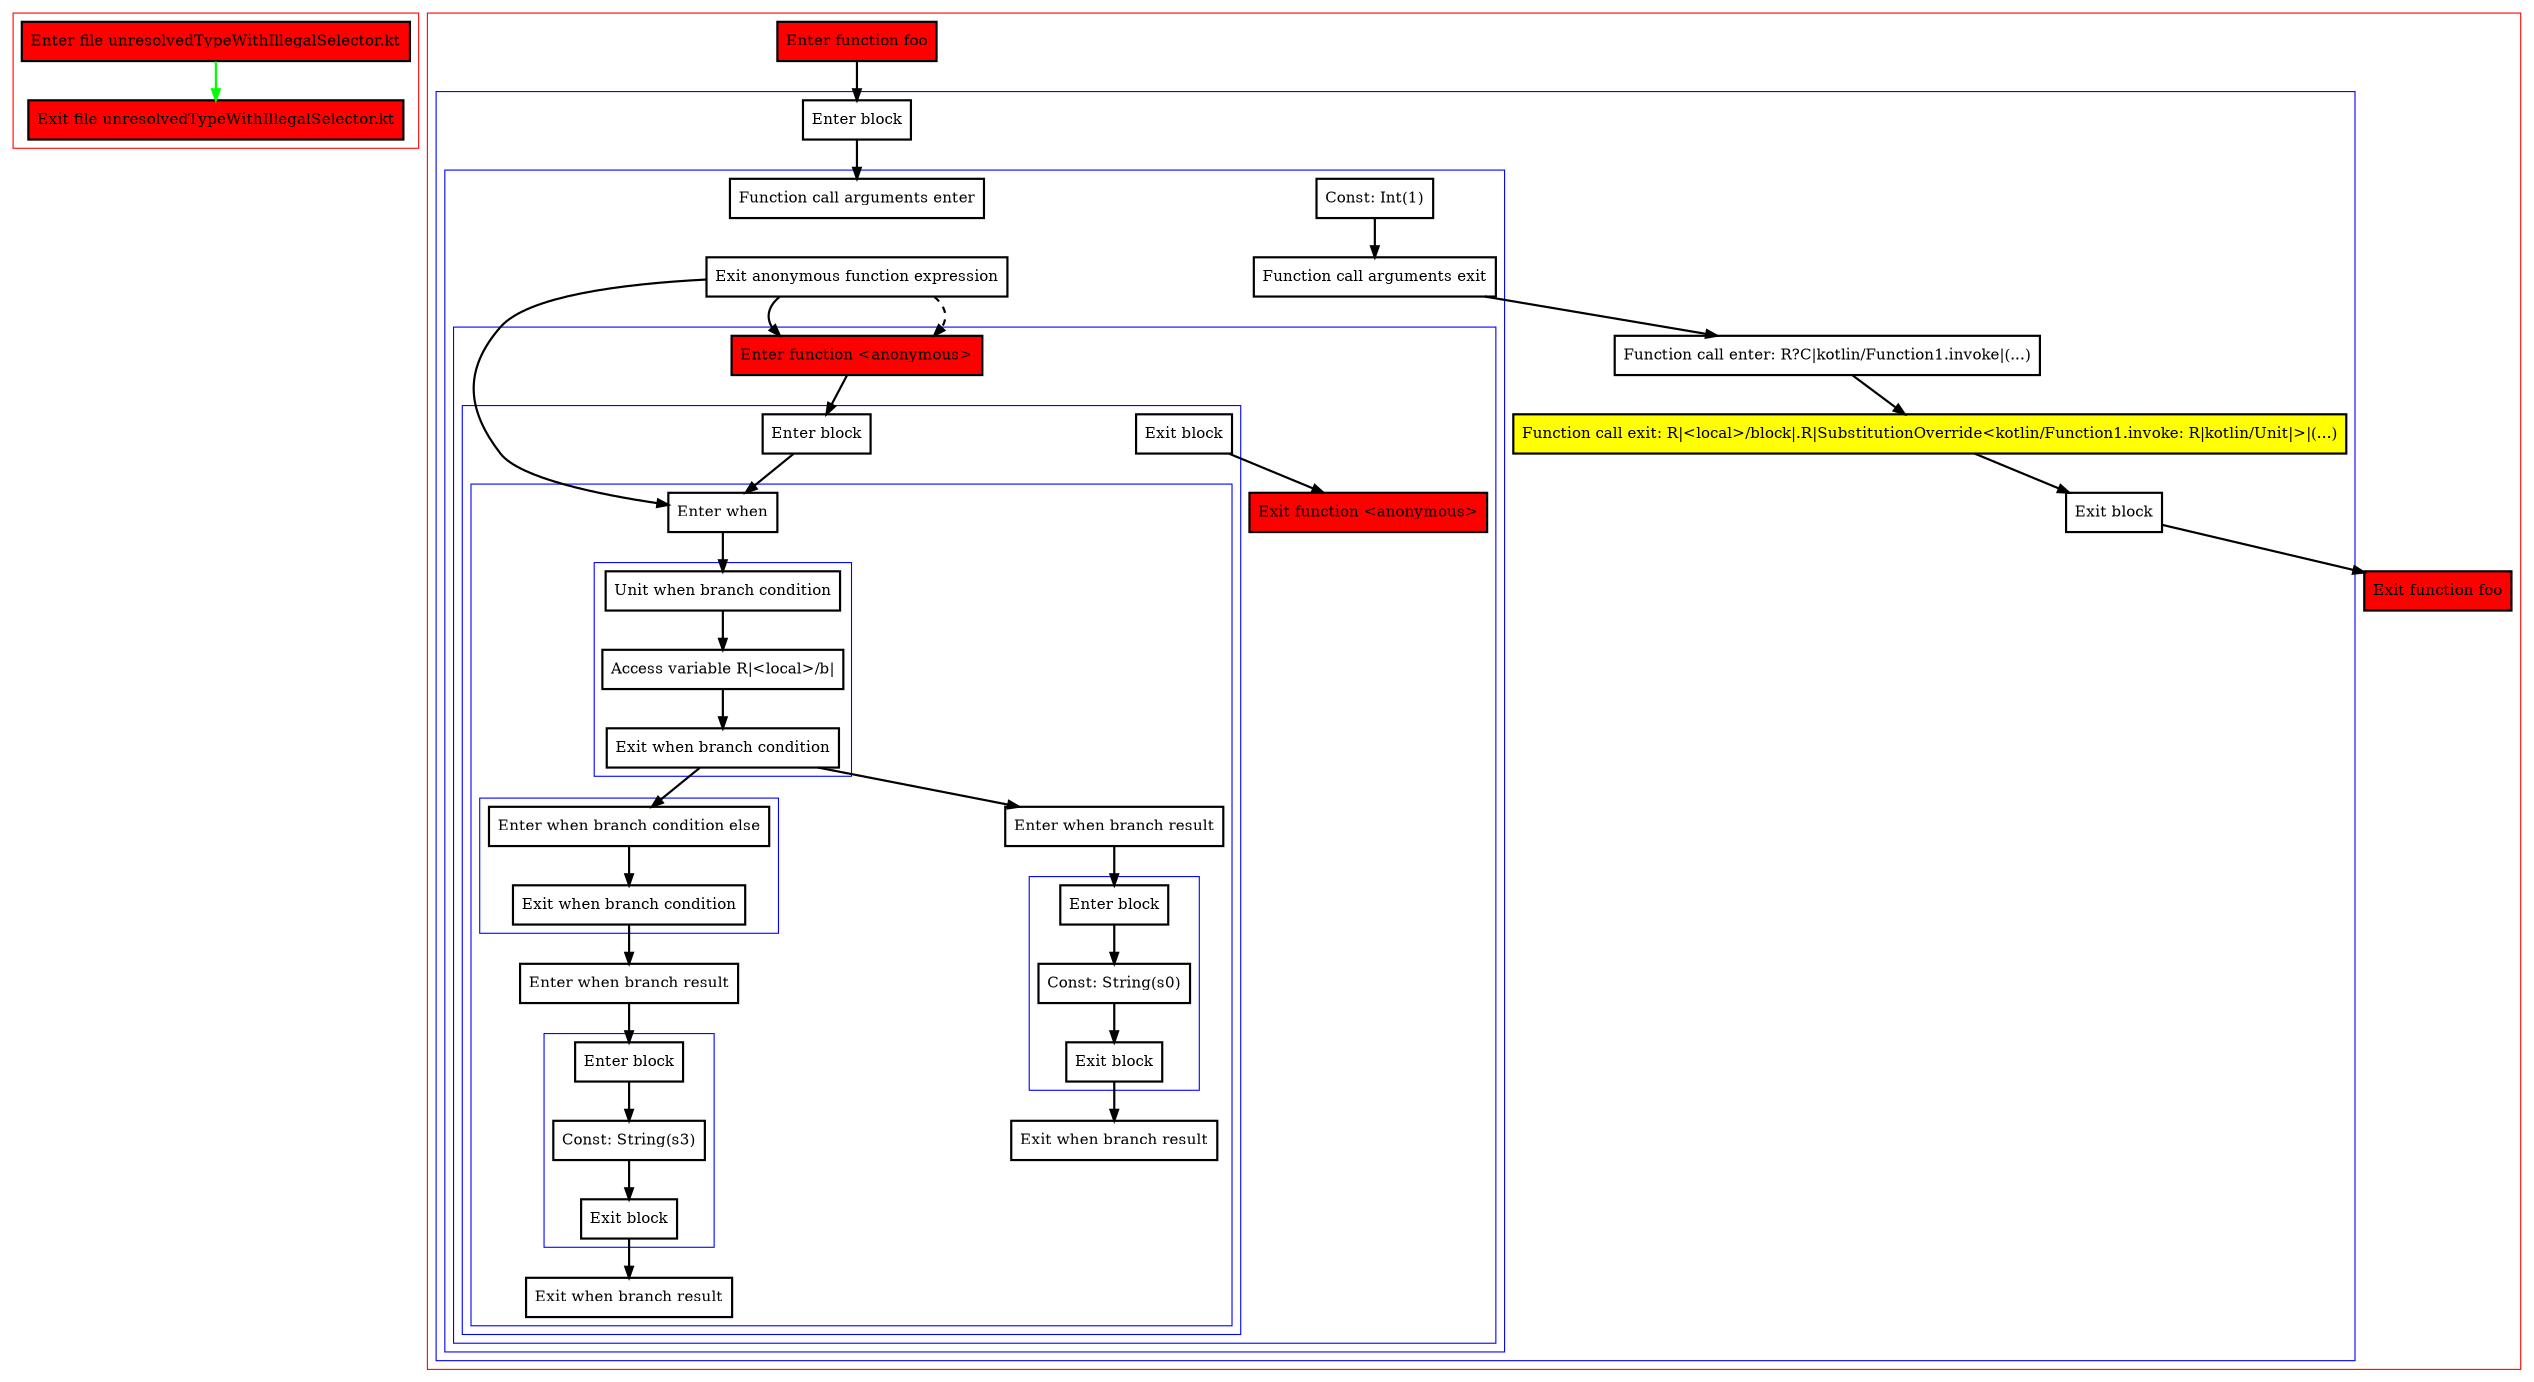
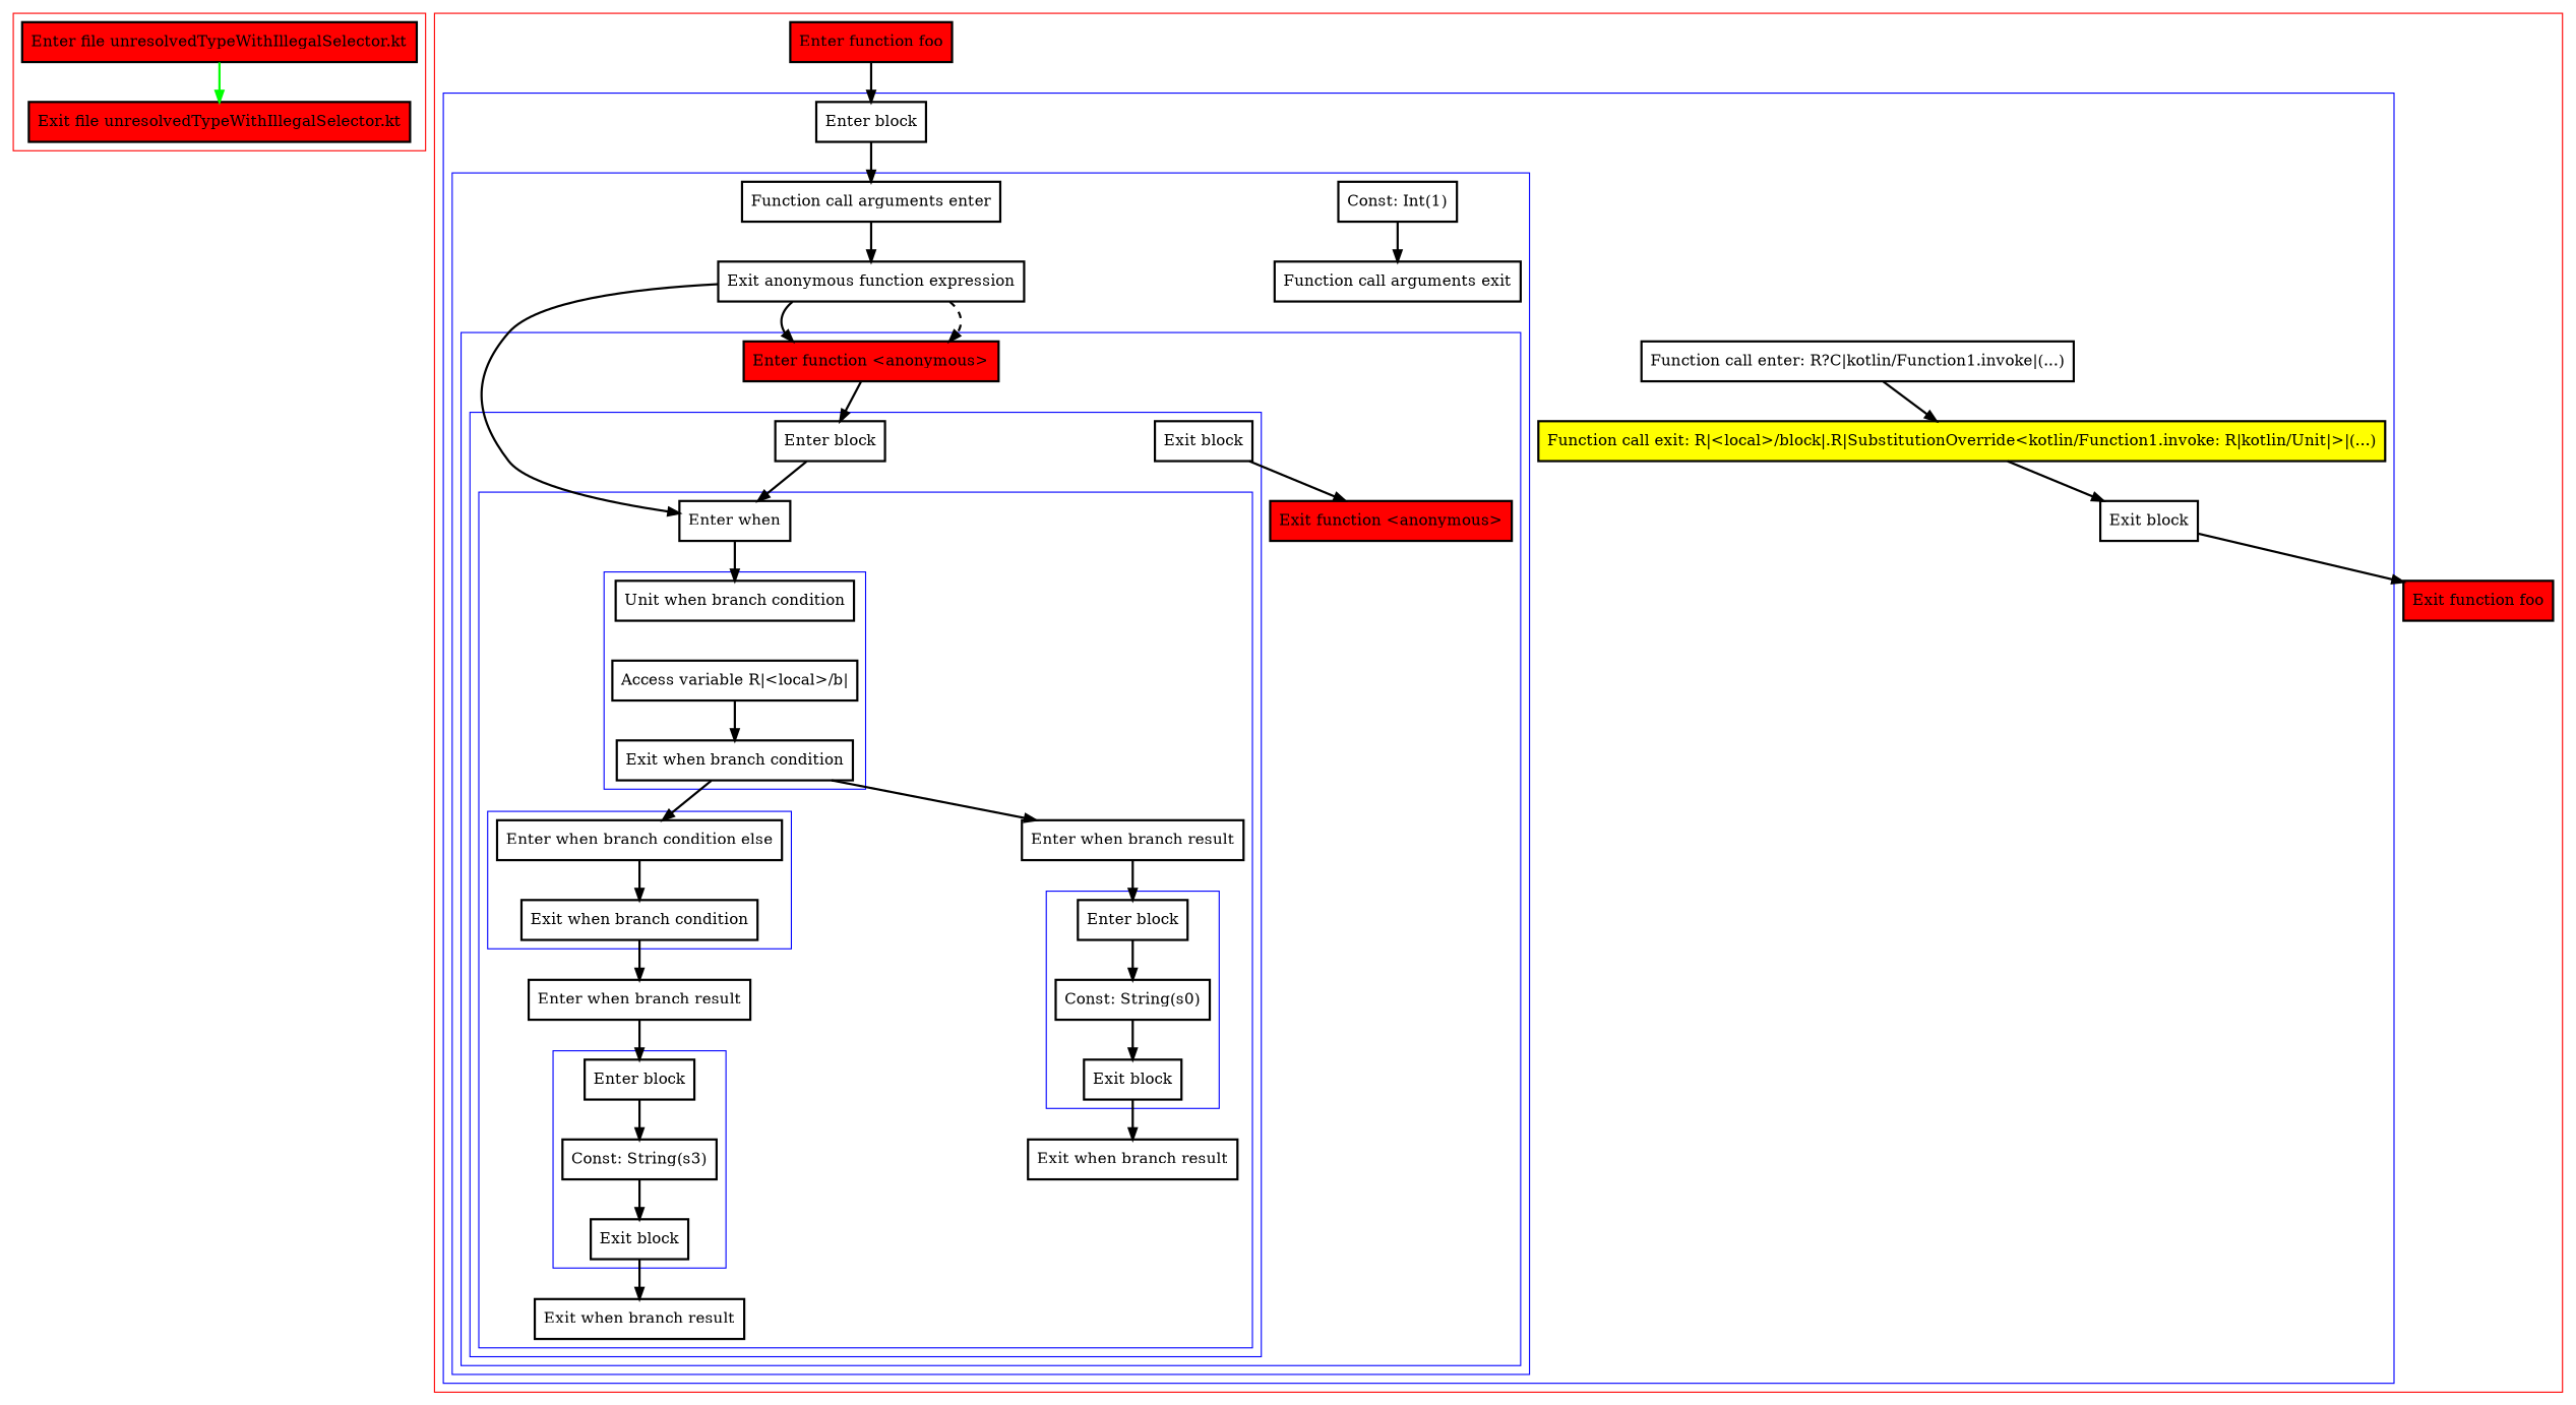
  digraph {
    nodesep=3
    node [penwidth=2 shape=box]
    edge [penwidth=2]
    n1 [fillcolor=red label="Enter file unresolvedTypeWithIllegalSelector.kt" style=filled]
    n2 [fillcolor=red label="Exit file unresolvedTypeWithIllegalSelector.kt" style=filled]
    n3 [label="Unit when branch condition"]
    n4 [label="Access variable R|<local>/b|"]
    n5 [label="Exit when branch condition"]
    n6 [label="Enter when branch condition else"]
    n7 [label="Exit when branch condition"]
    n8 [label="Enter block"]
    n9 [label="Const: String(s3)"]
    n10 [label="Exit block"]
    n11 [label="Enter block"]
    n12 [label="Const: String(s0)"]
    n13 [label="Exit block"]
    n14 [label="Enter when"]
    n15 [label="Enter when branch result"]
    n16 [label="Exit when branch result"]
    n17 [label="Enter when branch result"]
    n18 [label="Exit when branch result"]
    n19 [label="Enter block"]
    n20 [label="Exit block"]
    n21 [fillcolor=red label="Enter function <anonymous>" style=filled]
    n22 [fillcolor=red label="Exit function <anonymous>" style=filled]
    n23 [label="Function call arguments enter"]
    n24 [label="Exit anonymous function expression"]
    n25 [label="Const: Int(1)"]
    n26 [label="Function call arguments exit"]
    n27 [label="Enter block"]
    n28 [label="Function call enter: R?C|kotlin/Function1.invoke|(...)"]
    n29 [fillcolor=yellow label="Function call exit: R|<local>/block|.R|SubstitutionOverride<kotlin/Function1.invoke: R|kotlin/Unit|>|(...)" style=filled]
    n30 [label="Exit block"]
    n31 [fillcolor=red label="Enter function foo" style=filled]
    n32 [fillcolor=red label="Exit function foo" style=filled]
    subgraph cluster_1 {
      color=red
      n1
      n2
    }
    subgraph cluster_2 {
      color=red
      n31
      n32
      subgraph cluster_3 {
        color=blue
        n27
        n28
        n29
        n30
        subgraph cluster_4 {
          color=blue
          n23
          n24
          n25
          n26
          subgraph cluster_5 {
            color=blue
            n21
            n22
            subgraph cluster_6 {
              color=blue
              n19
              n20
              subgraph cluster_7 {
                color=blue
                n14
                n15
                n16
                n17
                n18
                subgraph cluster_8 {
                  color=blue
                  n3
                  n4
                  n5
                }
                subgraph cluster_9 {
                  color=blue
                  n6
                  n7
                }
                subgraph cluster_10 {
                  color=blue
                  n8
                  n9
                  n10
                }
                subgraph cluster_11 {
                  color=blue
                  n11
                  n12
                  n13
                }
              }
            }
          }
        }
      }
    }
    n1 -> n2 [color=green]
-   n3 -> n4
    n4 -> n5
    n5 -> n6
    n5 -> n17
    n6 -> n7
    n7 -> n15
    n8 -> n9
    n9 -> n10
    n10 -> n16
    n11 -> n12
    n12 -> n13
    n13 -> n18
    n14 -> n3
    n15 -> n8
    n17 -> n11
    n19 -> n14
    n20 -> n22
    n21 -> n19
+   n23 -> n24
    n24 -> n14
    n24 -> n21
    n24 -> n21 [style=dashed]
    n25 -> n26
-   n26 -> n28
    n27 -> n23
    n28 -> n29
    n29 -> n30
    n30 -> n32
    n31 -> n27
  }
